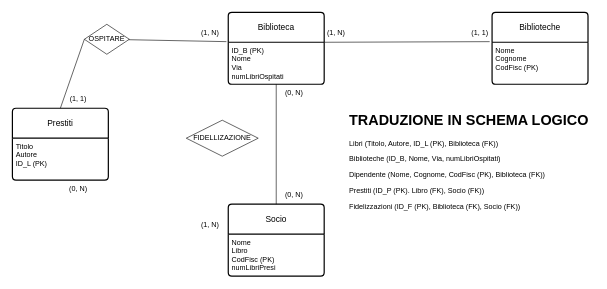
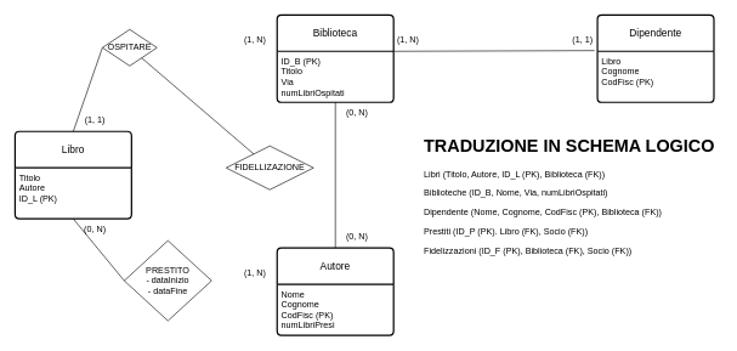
  <mxCell id="0" />
  <mxCell id="1" parent="0" />
- <mxCell id="2" value="Prestiti" style="swimlane;childLayout=stackLayout;horizontal=1;startSize=50;horizontalStack=0;rounded=1;fontSize=14;fontStyle=0;strokeWidth=2;resizeParent=0;resizeLast=1;shadow=0;dashed=0;align=center;arcSize=4;whiteSpace=wrap;html=1;" vertex="1" parent="1"><mxGeometry x="20" y="180" width="160" height="120" as="geometry" /></mxCell>
+ <mxCell id="2" value="Libro" style="swimlane;childLayout=stackLayout;horizontal=1;startSize=50;horizontalStack=0;rounded=1;fontSize=14;fontStyle=0;strokeWidth=2;resizeParent=0;resizeLast=1;shadow=0;dashed=0;align=center;arcSize=4;whiteSpace=wrap;html=1;" vertex="1" parent="1"><mxGeometry x="20" y="180" width="160" height="120" as="geometry" /></mxCell>
  <mxCell id="3" value="Titolo&lt;div&gt;Autore&lt;/div&gt;&lt;div&gt;ID_L (PK)&lt;/div&gt;" style="align=left;strokeColor=none;fillColor=none;spacingLeft=4;fontSize=12;verticalAlign=top;resizable=0;rotatable=0;part=1;html=1;" vertex="1" parent="2"><mxGeometry y="50" width="160" height="70" as="geometry" /></mxCell>
  <mxCell id="4" value="Biblioteca" style="swimlane;childLayout=stackLayout;horizontal=1;startSize=50;horizontalStack=0;rounded=1;fontSize=14;fontStyle=0;strokeWidth=2;resizeParent=0;resizeLast=1;shadow=0;dashed=0;align=center;arcSize=4;whiteSpace=wrap;html=1;" vertex="1" parent="1"><mxGeometry x="380" y="20" width="160" height="120" as="geometry" /></mxCell>
- <mxCell id="5" value="ID_B (PK)&lt;div&gt;Nome&lt;/div&gt;&lt;div&gt;Via&lt;/div&gt;&lt;div&gt;numLibriOspitati&lt;/div&gt;" style="align=left;strokeColor=none;fillColor=none;spacingLeft=4;fontSize=12;verticalAlign=top;resizable=0;rotatable=0;part=1;html=1;" vertex="1" parent="4"><mxGeometry y="50" width="160" height="70" as="geometry" /></mxCell>
- <mxCell id="6" value="Biblioteche" style="swimlane;childLayout=stackLayout;horizontal=1;startSize=50;horizontalStack=0;rounded=1;fontSize=14;fontStyle=0;strokeWidth=2;resizeParent=0;resizeLast=1;shadow=0;dashed=0;align=center;arcSize=4;whiteSpace=wrap;html=1;" vertex="1" parent="1"><mxGeometry x="820" y="20" width="160" height="120" as="geometry" /></mxCell>
- <mxCell id="7" value="Nome&lt;div&gt;Cognome&lt;/div&gt;&lt;div&gt;CodFisc (PK)&lt;/div&gt;" style="align=left;strokeColor=none;fillColor=none;spacingLeft=4;fontSize=12;verticalAlign=top;resizable=0;rotatable=0;part=1;html=1;" vertex="1" parent="6"><mxGeometry y="50" width="160" height="70" as="geometry" /></mxCell>
- <mxCell id="8" value="Socio" style="swimlane;childLayout=stackLayout;horizontal=1;startSize=50;horizontalStack=0;rounded=1;fontSize=14;fontStyle=0;strokeWidth=2;resizeParent=0;resizeLast=1;shadow=0;dashed=0;align=center;arcSize=4;whiteSpace=wrap;html=1;" vertex="1" parent="1"><mxGeometry x="380" y="340" width="160" height="120" as="geometry" /></mxCell>
- <mxCell id="9" value="Nome&lt;div&gt;Libro&lt;/div&gt;&lt;div&gt;CodFisc (PK)&lt;/div&gt;&lt;div&gt;numLibriPresi&lt;/div&gt;" style="align=left;strokeColor=none;fillColor=none;spacingLeft=4;fontSize=12;verticalAlign=top;resizable=0;rotatable=0;part=1;html=1;" vertex="1" parent="8"><mxGeometry y="50" width="160" height="70" as="geometry" /></mxCell>
+ <mxCell id="5" value="ID_B (PK)&lt;div&gt;Titolo&lt;/div&gt;&lt;div&gt;Via&lt;/div&gt;&lt;div&gt;numLibriOspitati&lt;/div&gt;" style="align=left;strokeColor=none;fillColor=none;spacingLeft=4;fontSize=12;verticalAlign=top;resizable=0;rotatable=0;part=1;html=1;" vertex="1" parent="4"><mxGeometry y="50" width="160" height="70" as="geometry" /></mxCell>
+ <mxCell id="6" value="Dipendente" style="swimlane;childLayout=stackLayout;horizontal=1;startSize=50;horizontalStack=0;rounded=1;fontSize=14;fontStyle=0;strokeWidth=2;resizeParent=0;resizeLast=1;shadow=0;dashed=0;align=center;arcSize=4;whiteSpace=wrap;html=1;" vertex="1" parent="1"><mxGeometry x="820" y="20" width="160" height="120" as="geometry" /></mxCell>
+ <mxCell id="7" value="Libro&lt;div&gt;Cognome&lt;/div&gt;&lt;div&gt;CodFisc (PK)&lt;/div&gt;" style="align=left;strokeColor=none;fillColor=none;spacingLeft=4;fontSize=12;verticalAlign=top;resizable=0;rotatable=0;part=1;html=1;" vertex="1" parent="6"><mxGeometry y="50" width="160" height="70" as="geometry" /></mxCell>
+ <mxCell id="8" value="Autore" style="swimlane;childLayout=stackLayout;horizontal=1;startSize=50;horizontalStack=0;rounded=1;fontSize=14;fontStyle=0;strokeWidth=2;resizeParent=0;resizeLast=1;shadow=0;dashed=0;align=center;arcSize=4;whiteSpace=wrap;html=1;" vertex="1" parent="1"><mxGeometry x="380" y="340" width="160" height="120" as="geometry" /></mxCell>
+ <mxCell id="9" value="Nome&lt;div&gt;Cognome&lt;/div&gt;&lt;div&gt;CodFisc (PK)&lt;/div&gt;&lt;div&gt;numLibriPresi&lt;/div&gt;" style="align=left;strokeColor=none;fillColor=none;spacingLeft=4;fontSize=12;verticalAlign=top;resizable=0;rotatable=0;part=1;html=1;" vertex="1" parent="8"><mxGeometry y="50" width="160" height="70" as="geometry" /></mxCell>
  <mxCell id="10" value="" style="endArrow=none;html=1;rounded=0;exitX=1;exitY=0;exitDx=0;exitDy=0;entryX=-0.025;entryY=0.408;entryDx=0;entryDy=0;entryPerimeter=0;" edge="1" parent="1" source="5" target="6"><mxGeometry relative="1" as="geometry"><mxPoint x="580" y="70" as="sourcePoint" /><mxPoint x="740" y="70" as="targetPoint" /></mxGeometry></mxCell>
  <mxCell id="11" value="(1, N)" style="text;html=1;align=center;verticalAlign=middle;whiteSpace=wrap;rounded=0;" vertex="1" parent="1"><mxGeometry x="530" y="40" width="60" height="30" as="geometry" /></mxCell>
  <mxCell id="12" value="(1, 1)" style="text;html=1;align=center;verticalAlign=middle;whiteSpace=wrap;rounded=0;" vertex="1" parent="1"><mxGeometry x="770" y="40" width="60" height="30" as="geometry" /></mxCell>
  <mxCell id="13" value="" style="endArrow=none;html=1;rounded=0;exitX=0.5;exitY=1;exitDx=0;exitDy=0;entryX=0.5;entryY=0;entryDx=0;entryDy=0;" edge="1" parent="1" source="5" target="8"><mxGeometry relative="1" as="geometry"><mxPoint x="420" y="230" as="sourcePoint" /><mxPoint x="580" y="230" as="targetPoint" /></mxGeometry></mxCell>
  <mxCell id="14" value="FIDELLIZAZIONE" style="shape=rhombus;perimeter=rhombusPerimeter;whiteSpace=wrap;html=1;align=center;" vertex="1" parent="1"><mxGeometry x="310" y="200" width="120" height="60" as="geometry" /></mxCell>
  <mxCell id="15" value="(0, N)" style="text;html=1;align=center;verticalAlign=middle;whiteSpace=wrap;rounded=0;" vertex="1" parent="1"><mxGeometry x="460" y="140" width="60" height="30" as="geometry" /></mxCell>
  <mxCell id="16" value="(0, N)" style="text;html=1;align=center;verticalAlign=middle;whiteSpace=wrap;rounded=0;" vertex="1" parent="1"><mxGeometry x="460" y="310" width="60" height="30" as="geometry" /></mxCell>
  <mxCell id="17" value="OSPITARE" style="shape=rhombus;perimeter=rhombusPerimeter;whiteSpace=wrap;html=1;align=center;" vertex="1" parent="1"><mxGeometry x="140" y="40" width="75" height="50" as="geometry" /></mxCell>
- <mxCell id="19" value="" style="endArrow=none;html=1;rounded=0;entryX=-0.019;entryY=0.408;entryDx=0;entryDy=0;entryPerimeter=0;" edge="1" parent="1" source="17" target="4"><mxGeometry relative="1" as="geometry"><mxPoint x="200" y="69" as="sourcePoint" /><mxPoint x="360" y="69" as="targetPoint" /></mxGeometry></mxCell>
+ <mxCell id="18" value="PRESTITO&lt;div&gt;- dataInizio&lt;/div&gt;&lt;div&gt;- dataFine&lt;/div&gt;" style="shape=rhombus;perimeter=rhombusPerimeter;whiteSpace=wrap;html=1;align=center;" vertex="1" parent="1"><mxGeometry x="170" y="330" width="120" height="110" as="geometry" /></mxCell>
+ <mxCell id="19" value="" style="endArrow=none;html=1;rounded=0;" edge="1" parent="1" source="17" target="14"><mxGeometry relative="1" as="geometry"><mxPoint x="200" y="69" as="sourcePoint" /><mxPoint x="360" y="69" as="targetPoint" /></mxGeometry></mxCell>
  <mxCell id="20" value="" style="endArrow=none;html=1;rounded=0;exitX=0;exitY=0.5;exitDx=0;exitDy=0;entryX=0.5;entryY=0;entryDx=0;entryDy=0;" edge="1" parent="1" source="17" target="2"><mxGeometry relative="1" as="geometry"><mxPoint x="-10" y="280" as="sourcePoint" /><mxPoint x="150" y="280" as="targetPoint" /></mxGeometry></mxCell>
+ <mxCell id="21" value="" style="endArrow=none;html=1;rounded=0;exitX=0.5;exitY=1;exitDx=0;exitDy=0;entryX=0;entryY=0.5;entryDx=0;entryDy=0;" edge="1" parent="1" source="3" target="18"><mxGeometry relative="1" as="geometry"><mxPoint x="-10" y="280" as="sourcePoint" /><mxPoint x="150" y="280" as="targetPoint" /></mxGeometry></mxCell>
  <mxCell id="22" value="(1, N)" style="text;html=1;align=center;verticalAlign=middle;whiteSpace=wrap;rounded=0;" vertex="1" parent="1"><mxGeometry x="320" y="40" width="60" height="30" as="geometry" /></mxCell>
  <mxCell id="23" value="(1, 1)" style="text;html=1;align=center;verticalAlign=middle;whiteSpace=wrap;rounded=0;" vertex="1" parent="1"><mxGeometry x="100" y="150" width="60" height="30" as="geometry" /></mxCell>
  <mxCell id="24" value="(1, N)" style="text;html=1;align=center;verticalAlign=middle;whiteSpace=wrap;rounded=0;" vertex="1" parent="1"><mxGeometry x="320" y="360" width="60" height="30" as="geometry" /></mxCell>
  <mxCell id="25" value="(0, N)" style="text;html=1;align=center;verticalAlign=middle;whiteSpace=wrap;rounded=0;" vertex="1" parent="1"><mxGeometry x="100" y="300" width="60" height="30" as="geometry" /></mxCell>
  <mxCell id="26" value="&lt;h1 style=&quot;margin-top: 0px;&quot;&gt;TRADUZIONE IN SCHEMA LOGICO&lt;/h1&gt;&lt;p&gt;Libri (Titolo, Autore, ID_L (PK), Biblioteca (FK))&lt;/p&gt;&lt;p&gt;Biblioteche (ID_B, Nome, Via, numLibriOspitati)&lt;/p&gt;&lt;p&gt;Dipendente (Nome, Cognome, CodFisc (PK), Biblioteca (FK))&lt;/p&gt;&lt;p&gt;Prestiti (ID_P (PK). Libro (FK), Socio (FK))&lt;/p&gt;&lt;p&gt;Fidelizzazioni (ID_F (PK), Biblioteca (FK), Socio (FK))&lt;/p&gt;&lt;p&gt;&lt;br&gt;&lt;/p&gt;&lt;p&gt;&lt;br&gt;&lt;/p&gt;&lt;p&gt;&lt;br&gt;&lt;/p&gt;" style="text;html=1;whiteSpace=wrap;overflow=hidden;rounded=0;" vertex="1" parent="1"><mxGeometry x="580" y="180" width="410" height="280" as="geometry" /></mxCell>
